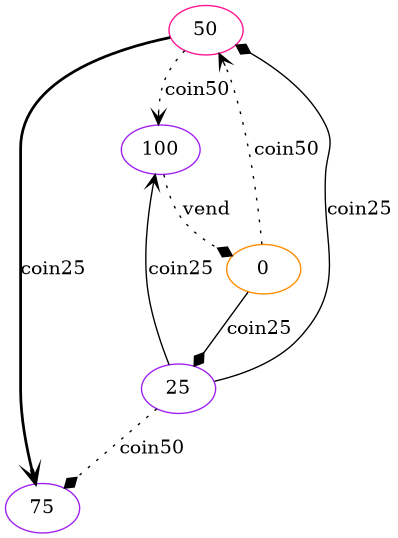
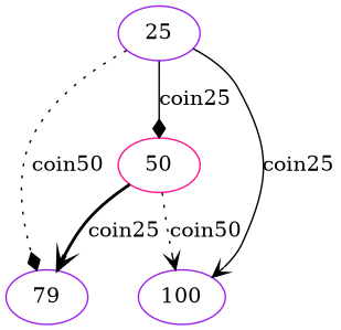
  digraph {
    node [color=purple]
    edge [arrowhead=vee style=dotted]
    50 [color=deeppink]
-   0 [color=darkorange]
    25
-   75
+   75 [label=79]
    100
    50 -> 75 [label=coin25 style=bold]
    50 -> 100 [label=coin50]
-   0 -> 50 [label=coin50]
-   0 -> 25 [arrowhead=diamond label=coin25 style=solid]
    25 -> 50 [arrowhead=diamond label=coin25 style=solid]
    25 -> 75 [arrowhead=diamond label=coin50]
    25 -> 100 [label=coin25 style=solid]
-   100 -> 0 [arrowhead=diamond label=vend]
  }
